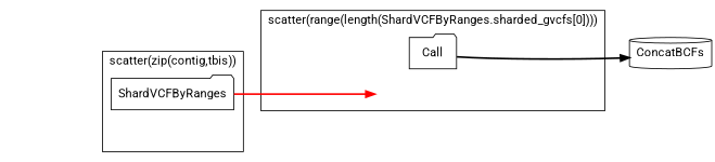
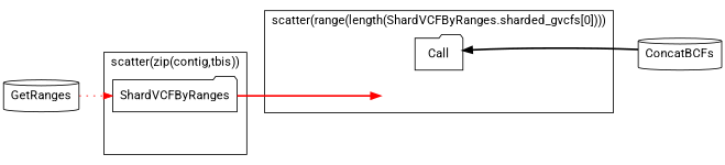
  digraph {
    compound=true
    rankdir=LR
    node [fontname=Roboto]
    edge [color=red style=bold]
    n1 [label=ShardVCFByRanges shape=folder]
    "scatter-L56C5-p" [height=0 margin=0 style=invis width=0]
    n3 [label=Call shape=folder]
    "scatter-L61C5-i" [height=0 margin=0 style=invis width=0]
    n5 [label=ConcatBCFs shape=cylinder]
+   n6 [label=GetRanges shape=cylinder]
    subgraph cluster_1 {
      fontname=Roboto
      label="scatter(zip(contig,tbis))"
      rank=same
      n1
      "scatter-L56C5-p"
    }
    subgraph cluster_2 {
      fontname=Roboto
      label="scatter(range(length(ShardVCFByRanges.sharded_gvcfs[0])))"
      rank=same
      n3
      "scatter-L61C5-i"
    }
    n1 -> "scatter-L61C5-i"
-   n3 -> n5 [color=black]
+   n5 -> n3 [color=black]
+   n6 -> n1 [style=dotted]
  }
